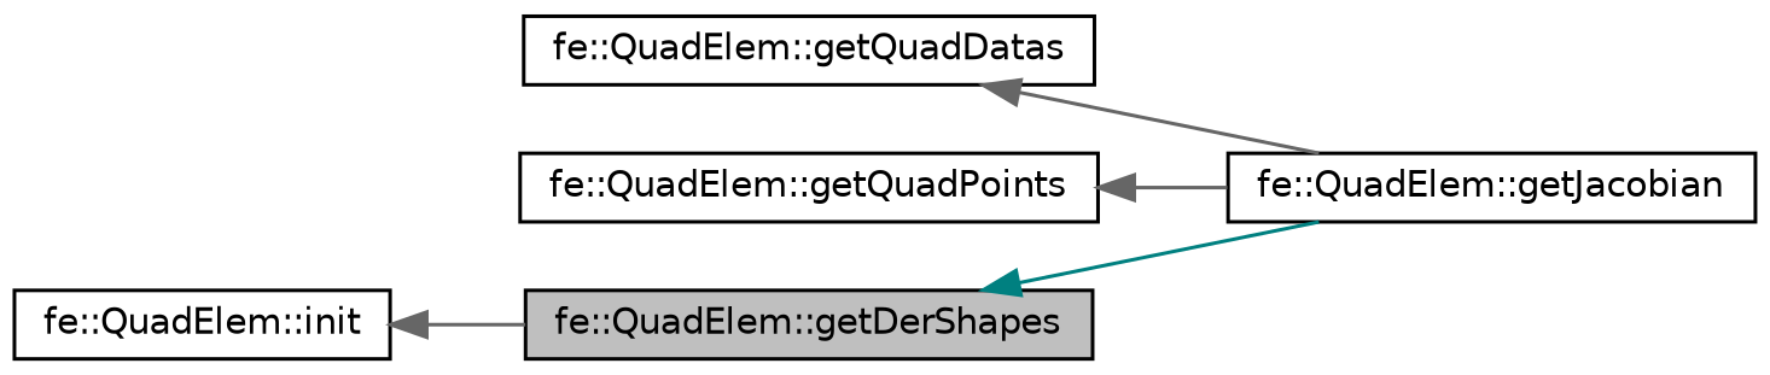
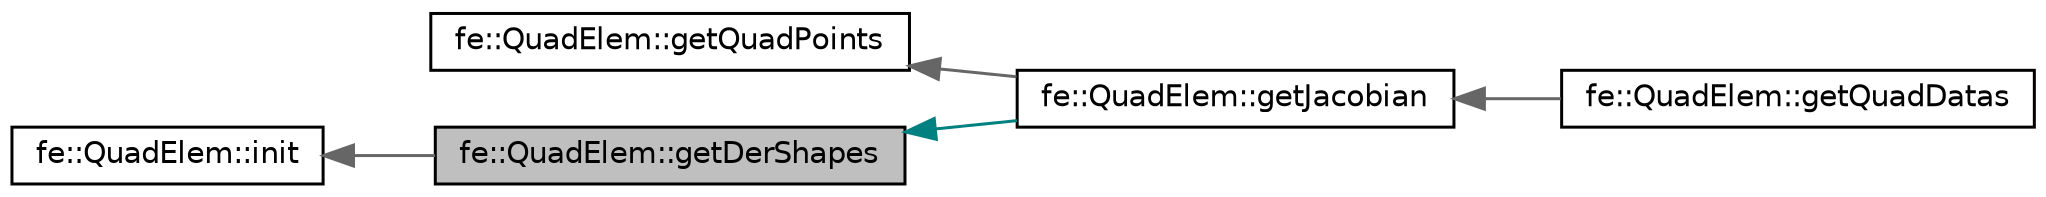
  digraph {
    rankdir=LR
    node [color=black fillcolor=white fontname=Helvetica fontsize=10 shape=record style=filled]
    edge [color=gray40 dir=back fontname=Helvetica fontsize=10 labelfontname=Helvetica labelfontsize=10 style=solid]
    n1 [fillcolor=grey75 fontcolor=black height=0.2 label="fe::QuadElem::getDerShapes" width=0.4]
    n2 [height=0.2 label="fe::QuadElem::getJacobian" width=0.4]
    n3 [height=0.2 label="fe::QuadElem::getQuadDatas" width=0.4]
    n4 [height=0.2 label="fe::QuadElem::init" width=0.4]
    n5 [height=0.2 label="fe::QuadElem::getQuadPoints" width=0.4]
    n1 -> n2 [color=teal]
-   n3 -> n2
+   n2 -> n3
    n4 -> n1
    n5 -> n2
  }
